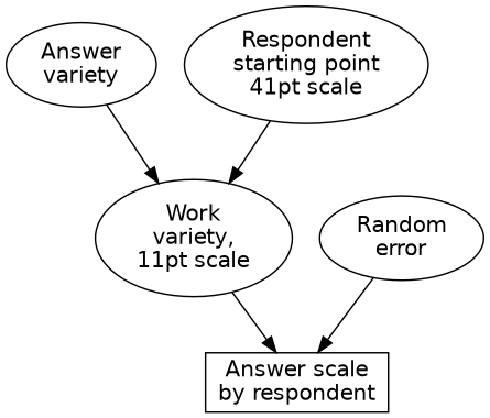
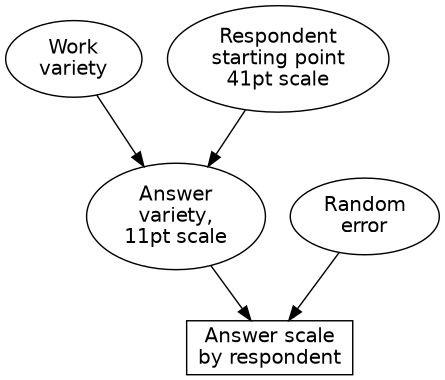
  digraph {
    fontname="DejaVu Sans"
    fontsize=10
    node [fontname="DejaVu Sans"]
    edge [fontname="DejaVu Sans"]
-   n1 [label="Answer\nvariety"]
-   n2 [label="Work\nvariety,\n11pt scale"]
+   n1 [label="Work\nvariety"]
+   n2 [label="Answer\nvariety,\n11pt scale"]
    n3 [label="Answer scale\nby respondent" shape=box]
    n4 [label="Respondent\nstarting point\n41pt scale"]
    "Random\nerror"
    n1 -> n2
    n2 -> n3
    n4 -> n2
    "Random\nerror" -> n3
  }
